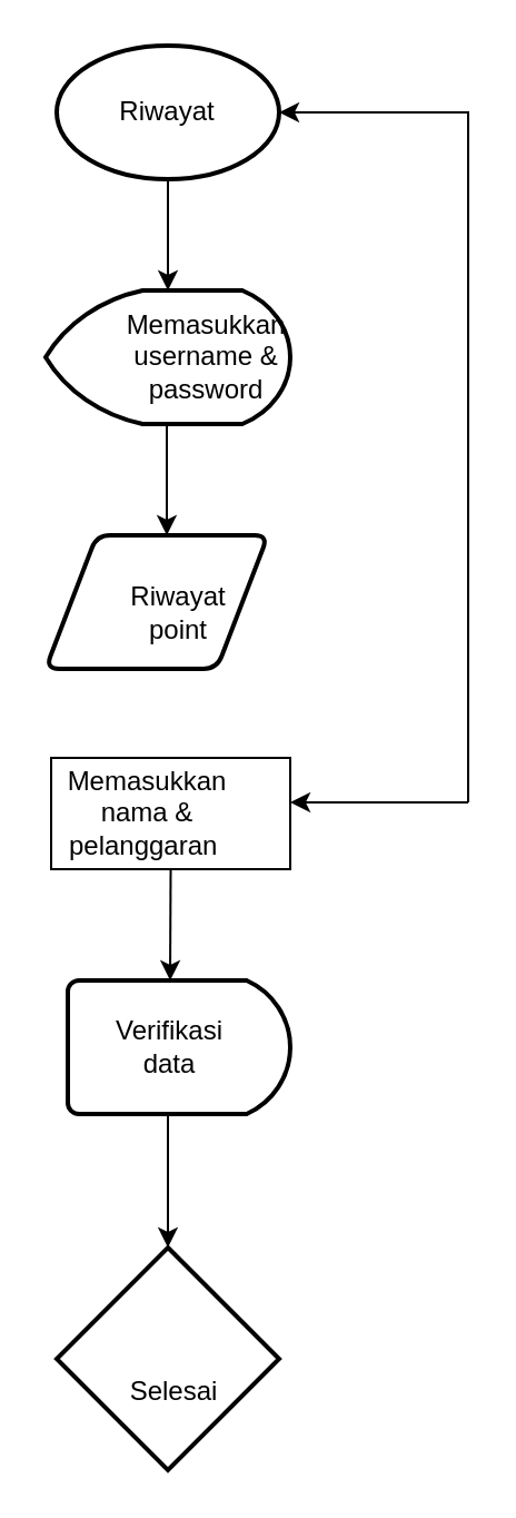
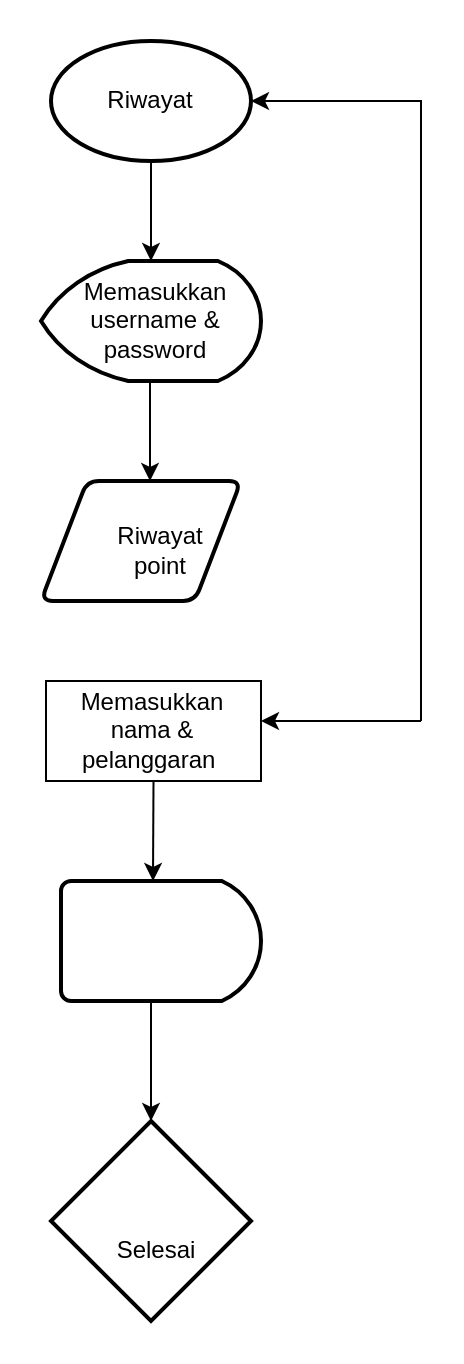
  <mxCell id="0" />
  <mxCell id="1" parent="0" />
  <mxCell id="2" value="" style="strokeWidth=2;html=1;shape=mxgraph.flowchart.start_1;whiteSpace=wrap;" vertex="1" parent="1"><mxGeometry x="25" y="20" width="100" height="60" as="geometry" /></mxCell>
  <mxCell id="3" value="Riwayat" style="text;strokeColor=none;align=center;fillColor=none;html=1;verticalAlign=middle;whiteSpace=wrap;rounded=0;" vertex="1" parent="1"><mxGeometry x="45" y="35" width="60" height="30" as="geometry" /></mxCell>
  <mxCell id="4" value="" style="endArrow=classic;html=1;rounded=0;exitX=0.5;exitY=1;exitDx=0;exitDy=0;exitPerimeter=0;" edge="1" parent="1" source="2"><mxGeometry width="50" height="50" relative="1" as="geometry"><mxPoint x="100" y="350" as="sourcePoint" /><mxPoint x="75" y="130" as="targetPoint" /></mxGeometry></mxCell>
  <mxCell id="5" value="" style="strokeWidth=2;html=1;shape=mxgraph.flowchart.display;whiteSpace=wrap;" vertex="1" parent="1"><mxGeometry x="20" y="130" width="110" height="60" as="geometry" /></mxCell>
- <mxCell id="6" value="Memasukkan username &amp;amp; password" style="text;strokeColor=none;align=center;fillColor=none;html=1;verticalAlign=middle;whiteSpace=wrap;rounded=0;" vertex="1" parent="1"><mxGeometry x="60" y="145" width="65" height="30" as="geometry" /></mxCell>
+ <mxCell id="6" value="Memasukkan username &amp;amp; password" style="text;strokeColor=none;align=center;fillColor=none;html=1;verticalAlign=middle;whiteSpace=wrap;rounded=0;" vertex="1" parent="1"><mxGeometry x="45" y="145" width="65" height="30" as="geometry" /></mxCell>
  <mxCell id="7" value="" style="endArrow=classic;html=1;rounded=0;exitX=0.5;exitY=1;exitDx=0;exitDy=0;exitPerimeter=0;" edge="1" parent="1"><mxGeometry width="50" height="50" relative="1" as="geometry"><mxPoint x="74.5" y="190" as="sourcePoint" /><mxPoint x="74.5" y="240" as="targetPoint" /></mxGeometry></mxCell>
  <mxCell id="8" value="" style="shape=parallelogram;html=1;strokeWidth=2;perimeter=parallelogramPerimeter;whiteSpace=wrap;rounded=1;arcSize=12;size=0.23;" vertex="1" parent="1"><mxGeometry x="20" y="240" width="100" height="60" as="geometry" /></mxCell>
  <mxCell id="9" value="Riwayat point" style="text;strokeColor=none;align=center;fillColor=none;html=1;verticalAlign=middle;whiteSpace=wrap;rounded=0;" vertex="1" parent="1"><mxGeometry x="50" y="260" width="60" height="30" as="geometry" /></mxCell>
  <mxCell id="10" value="" style="endArrow=classic;html=1;rounded=0;entryX=1;entryY=0.5;entryDx=0;entryDy=0;entryPerimeter=0;" edge="1" parent="1" target="2"><mxGeometry width="50" height="50" relative="1" as="geometry"><mxPoint x="210" y="360" as="sourcePoint" /><mxPoint x="220" y="50" as="targetPoint" /><Array as="points"><mxPoint x="210" y="360" /><mxPoint x="210" y="50" /></Array></mxGeometry></mxCell>
  <mxCell id="11" value="" style="endArrow=classic;html=1;rounded=0;" edge="1" parent="1"><mxGeometry width="50" height="50" relative="1" as="geometry"><mxPoint x="210" y="360" as="sourcePoint" /><mxPoint x="130" y="360" as="targetPoint" /></mxGeometry></mxCell>
  <mxCell id="12" value="" style="rounded=0;whiteSpace=wrap;html=1;" vertex="1" parent="1"><mxGeometry x="22.5" y="340" width="107.5" height="50" as="geometry" /></mxCell>
- <mxCell id="13" value="Memasukkan nama &amp;amp; pelanggaran&amp;nbsp;" style="text;strokeColor=none;align=center;fillColor=none;html=1;verticalAlign=middle;whiteSpace=wrap;rounded=0;" vertex="1" parent="1"><mxGeometry x="36.25" y="350" width="60" height="30" as="geometry" /></mxCell>
+ <mxCell id="13" value="Memasukkan nama &amp;amp; pelanggaran&amp;nbsp;" style="text;strokeColor=none;align=center;fillColor=none;html=1;verticalAlign=middle;whiteSpace=wrap;rounded=0;" vertex="1" parent="1"><mxGeometry x="46.25" y="350" width="60" height="30" as="geometry" /></mxCell>
  <mxCell id="14" value="" style="endArrow=classic;html=1;rounded=0;exitX=0.5;exitY=1;exitDx=0;exitDy=0;" edge="1" parent="1" source="12"><mxGeometry width="50" height="50" relative="1" as="geometry"><mxPoint x="52.5" y="480" as="sourcePoint" /><mxPoint x="76" y="440" as="targetPoint" /></mxGeometry></mxCell>
  <mxCell id="15" value="" style="strokeWidth=2;html=1;shape=mxgraph.flowchart.delay;whiteSpace=wrap;" vertex="1" parent="1"><mxGeometry x="30" y="440" width="100" height="60" as="geometry" /></mxCell>
- <mxCell id="16" value="Verifikasi data" style="text;strokeColor=none;align=center;fillColor=none;html=1;verticalAlign=middle;whiteSpace=wrap;rounded=0;" vertex="1" parent="1"><mxGeometry x="46.25" y="455" width="60" height="30" as="geometry" /></mxCell>
  <mxCell id="17" value="" style="strokeWidth=2;html=1;shape=mxgraph.flowchart.decision;whiteSpace=wrap;" vertex="1" parent="1"><mxGeometry x="25" y="560" width="100" height="100" as="geometry" /></mxCell>
  <mxCell id="18" value="" style="endArrow=classic;html=1;rounded=0;entryX=0.5;entryY=0;entryDx=0;entryDy=0;entryPerimeter=0;exitX=0.45;exitY=1;exitDx=0;exitDy=0;exitPerimeter=0;" edge="1" parent="1" source="15" target="17"><mxGeometry width="50" height="50" relative="1" as="geometry"><mxPoint x="70" y="510" as="sourcePoint" /><mxPoint x="150" y="300" as="targetPoint" /></mxGeometry></mxCell>
  <mxCell id="19" value="Selesai" style="text;strokeColor=none;align=center;fillColor=none;html=1;verticalAlign=middle;whiteSpace=wrap;rounded=0;" vertex="1" parent="1"><mxGeometry x="47.5" y="610" width="60" height="30" as="geometry" /></mxCell>
